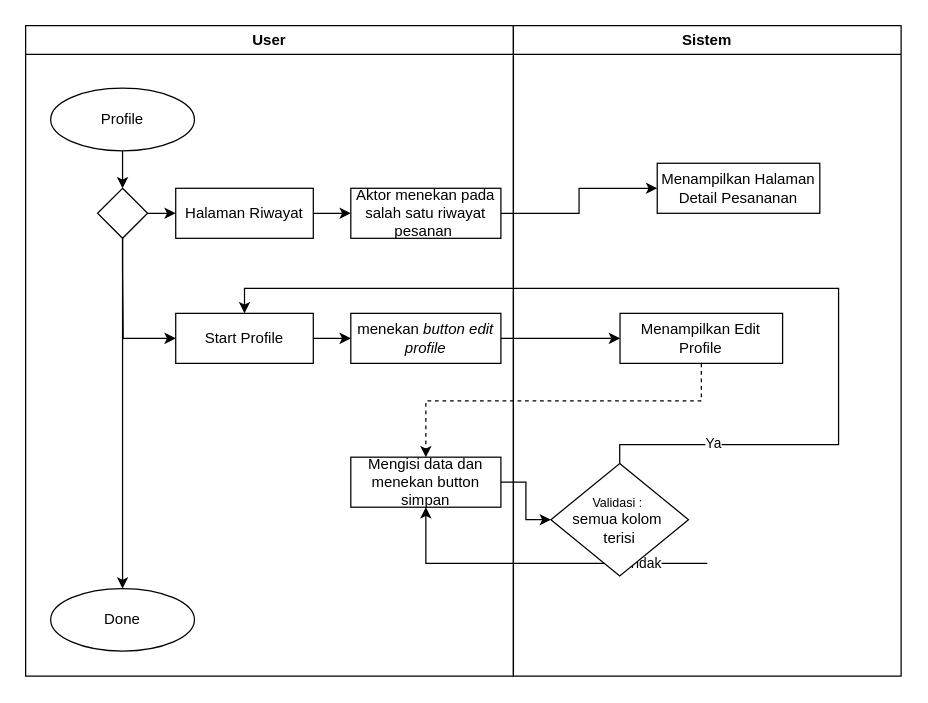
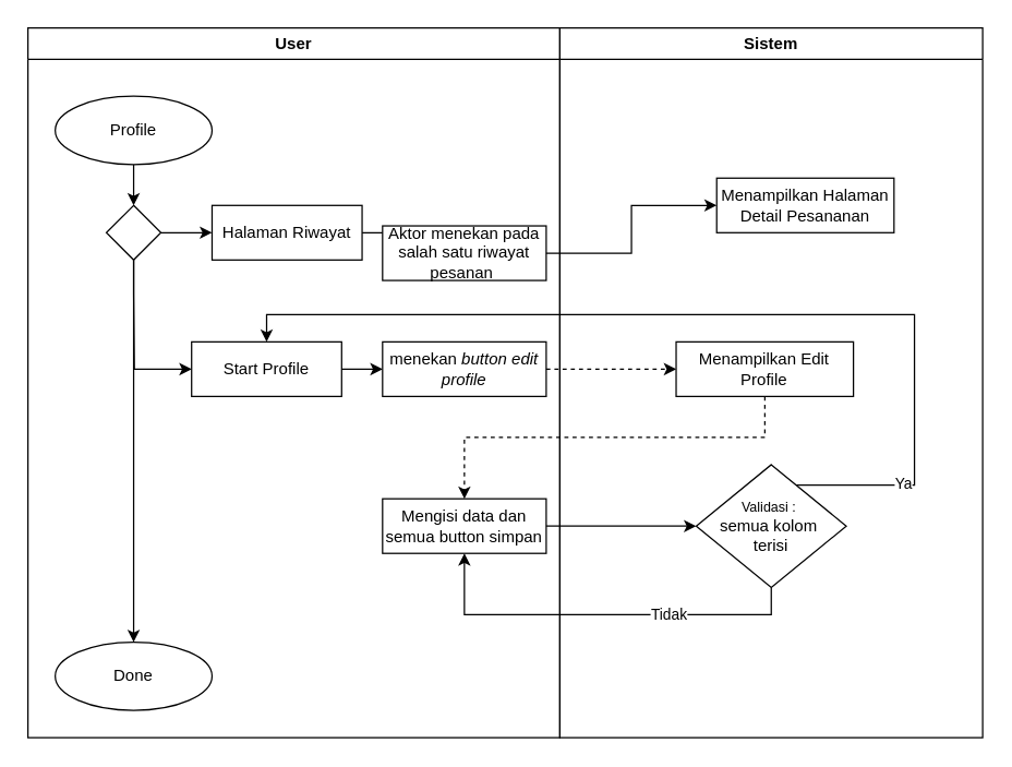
  <mxCell id="0" />
  <mxCell id="1" parent="0" />
  <mxCell id="2" value="User" style="swimlane;whiteSpace=wrap;html=1;" parent="1" vertex="1"><mxGeometry x="20" y="20" width="390" height="520" as="geometry"><mxRectangle x="140" y="520" width="140" height="30" as="alternateBounds" /></mxGeometry></mxCell>
  <mxCell id="3" style="edgeStyle=orthogonalEdgeStyle;rounded=0;orthogonalLoop=1;jettySize=auto;html=1;" parent="2" source="4" target="7" edge="1"><mxGeometry relative="1" as="geometry" /></mxCell>
  <mxCell id="4" value="Profile" style="ellipse;whiteSpace=wrap;html=1;" parent="2" vertex="1"><mxGeometry x="20" y="50" width="115" height="50" as="geometry" /></mxCell>
  <mxCell id="5" style="edgeStyle=orthogonalEdgeStyle;rounded=0;orthogonalLoop=1;jettySize=auto;html=1;entryX=0;entryY=0.5;entryDx=0;entryDy=0;" edge="1" parent="2" source="7" target="9"><mxGeometry relative="1" as="geometry" /></mxCell>
  <mxCell id="6" style="edgeStyle=orthogonalEdgeStyle;rounded=0;orthogonalLoop=1;jettySize=auto;html=1;" edge="1" parent="2" source="7" target="11"><mxGeometry relative="1" as="geometry" /></mxCell>
  <mxCell id="7" value="" style="rhombus;whiteSpace=wrap;html=1;" parent="2" vertex="1"><mxGeometry x="57.5" y="130" width="40" height="40" as="geometry" /></mxCell>
  <mxCell id="8" style="edgeStyle=orthogonalEdgeStyle;rounded=0;orthogonalLoop=1;jettySize=auto;html=1;" edge="1" parent="2" source="9" target="10"><mxGeometry relative="1" as="geometry" /></mxCell>
- <mxCell id="9" value="Halaman Riwayat" style="rounded=0;whiteSpace=wrap;html=1;" vertex="1" parent="2"><mxGeometry x="120" y="130" width="110" height="40" as="geometry" /></mxCell>
- <mxCell id="10" value="&lt;span style=&quot;line-height: 107%; font-family: Calibri, sans-serif;&quot; lang=&quot;SV&quot;&gt;&lt;font style=&quot;font-size: 12px;&quot;&gt;Aktor menekan pada salah satu riwayat pesanan&amp;nbsp;&lt;/font&gt;&lt;/span&gt;" style="rounded=0;whiteSpace=wrap;html=1;" vertex="1" parent="2"><mxGeometry x="260" y="130" width="120" height="40" as="geometry" /></mxCell>
+ <mxCell id="9" value="Halaman Riwayat" style="rounded=0;whiteSpace=wrap;html=1;" vertex="1" parent="2"><mxGeometry x="135" y="130" width="110" height="40" as="geometry" /></mxCell>
+ <mxCell id="10" value="&lt;span style=&quot;line-height: 107%; font-family: Calibri, sans-serif;&quot; lang=&quot;SV&quot;&gt;&lt;font style=&quot;font-size: 12px;&quot;&gt;Aktor menekan pada salah satu riwayat pesanan&amp;nbsp;&lt;/font&gt;&lt;/span&gt;" style="rounded=0;whiteSpace=wrap;html=1;" vertex="1" parent="2"><mxGeometry x="260" y="145" width="120" height="40" as="geometry" /></mxCell>
  <mxCell id="11" value="Done" style="ellipse;whiteSpace=wrap;html=1;" vertex="1" parent="2"><mxGeometry x="20" y="450" width="115" height="50" as="geometry" /></mxCell>
  <mxCell id="12" value="Sistem" style="swimlane;whiteSpace=wrap;html=1;" parent="1" vertex="1"><mxGeometry x="410" y="20" width="310" height="520" as="geometry" /></mxCell>
  <mxCell id="13" value="Menampilkan Halaman Detail Pesananan" style="rounded=0;whiteSpace=wrap;html=1;" vertex="1" parent="12"><mxGeometry x="115" y="110" width="130" height="40" as="geometry" /></mxCell>
  <mxCell id="14" value="Start Profile" style="rounded=0;whiteSpace=wrap;html=1;" vertex="1" parent="12"><mxGeometry x="-270" y="230" width="110" height="40" as="geometry" /></mxCell>
  <mxCell id="15" value="&lt;span style=&quot;font-family: Calibri, sans-serif;&quot; lang=&quot;SV&quot;&gt;&lt;font style=&quot;font-size: 12px;&quot;&gt;menekan &lt;i style=&quot;&quot;&gt;button&lt;/i&gt; &lt;i style=&quot;&quot;&gt;edit profile&lt;/i&gt;&lt;/font&gt;&lt;/span&gt;" style="rounded=0;whiteSpace=wrap;html=1;" vertex="1" parent="12"><mxGeometry x="-130" y="230" width="120" height="40" as="geometry" /></mxCell>
- <mxCell id="16" style="edgeStyle=orthogonalEdgeStyle;rounded=0;orthogonalLoop=1;jettySize=auto;html=1;entryX=0;entryY=0.5;entryDx=0;entryDy=0;" edge="1" parent="12" source="15" target="18"><mxGeometry relative="1" as="geometry" /></mxCell>
+ <mxCell id="16" style="edgeStyle=orthogonalEdgeStyle;rounded=0;orthogonalLoop=1;jettySize=auto;html=1;entryX=0;entryY=0.5;entryDx=0;entryDy=0;dashed=1;" edge="1" parent="12" source="15" target="18"><mxGeometry relative="1" as="geometry" /></mxCell>
  <mxCell id="17" style="edgeStyle=orthogonalEdgeStyle;rounded=0;orthogonalLoop=1;jettySize=auto;html=1;dashed=1;" edge="1" parent="12" source="18" target="25"><mxGeometry relative="1" as="geometry"><Array as="points"><mxPoint x="150" y="300" /><mxPoint x="-70" y="300" /></Array></mxGeometry></mxCell>
  <mxCell id="18" value="Menampilkan Edit Profile" style="rounded=0;whiteSpace=wrap;html=1;" vertex="1" parent="12"><mxGeometry x="85.25" y="230" width="130" height="40" as="geometry" /></mxCell>
  <mxCell id="19" style="edgeStyle=orthogonalEdgeStyle;rounded=0;orthogonalLoop=1;jettySize=auto;html=1;" edge="1" parent="12" source="14" target="15"><mxGeometry relative="1" as="geometry" /></mxCell>
  <mxCell id="20" style="edgeStyle=orthogonalEdgeStyle;rounded=0;orthogonalLoop=1;jettySize=auto;html=1;entryX=0.5;entryY=0;entryDx=0;entryDy=0;" edge="1" parent="12" source="24" target="14"><mxGeometry relative="1" as="geometry"><Array as="points"><mxPoint x="260" y="335" /><mxPoint x="260" y="210" /><mxPoint x="-215" y="210" /></Array></mxGeometry></mxCell>
  <mxCell id="21" value="Ya" style="edgeLabel;html=1;align=center;verticalAlign=middle;resizable=0;points=[];" vertex="1" connectable="0" parent="20"><mxGeometry x="-0.78" y="2" relative="1" as="geometry"><mxPoint as="offset" /></mxGeometry></mxCell>
  <mxCell id="22" style="edgeStyle=orthogonalEdgeStyle;rounded=0;orthogonalLoop=1;jettySize=auto;html=1;entryX=0.5;entryY=1;entryDx=0;entryDy=0;" edge="1" parent="12" source="24" target="25"><mxGeometry relative="1" as="geometry"><Array as="points"><mxPoint x="155" y="430" /><mxPoint x="-70" y="430" /></Array></mxGeometry></mxCell>
  <mxCell id="23" value="Tidak" style="edgeLabel;html=1;align=center;verticalAlign=middle;resizable=0;points=[];" vertex="1" connectable="0" parent="22"><mxGeometry x="-0.339" y="-1" relative="1" as="geometry"><mxPoint as="offset" /></mxGeometry></mxCell>
- <mxCell id="24" value="&lt;font style=&quot;font-size: 10px;&quot;&gt;Validasi :&amp;nbsp;&lt;/font&gt;&lt;div&gt;semua kolom&amp;nbsp;&lt;/div&gt;&lt;div&gt;terisi&lt;/div&gt;" style="rhombus;whiteSpace=wrap;html=1;" vertex="1" parent="12"><mxGeometry x="30" y="350" width="110" height="90" as="geometry" /></mxCell>
- <mxCell id="25" value="&lt;font face=&quot;Calibri, sans-serif&quot;&gt;Mengisi data dan menekan button simpan&lt;/font&gt;" style="rounded=0;whiteSpace=wrap;html=1;" vertex="1" parent="12"><mxGeometry x="-130" y="345" width="120" height="40" as="geometry" /></mxCell>
+ <mxCell id="24" value="&lt;font style=&quot;font-size: 10px;&quot;&gt;Validasi :&amp;nbsp;&lt;/font&gt;&lt;div&gt;semua kolom&amp;nbsp;&lt;/div&gt;&lt;div&gt;terisi&lt;/div&gt;" style="rhombus;whiteSpace=wrap;html=1;" vertex="1" parent="12"><mxGeometry x="100" y="320" width="110" height="90" as="geometry" /></mxCell>
+ <mxCell id="25" value="&lt;font face=&quot;Calibri, sans-serif&quot;&gt;Mengisi data dan semua button simpan&lt;/font&gt;" style="rounded=0;whiteSpace=wrap;html=1;" vertex="1" parent="12"><mxGeometry x="-130" y="345" width="120" height="40" as="geometry" /></mxCell>
  <mxCell id="26" style="edgeStyle=orthogonalEdgeStyle;rounded=0;orthogonalLoop=1;jettySize=auto;html=1;entryX=0;entryY=0.5;entryDx=0;entryDy=0;" edge="1" parent="12" source="25" target="24"><mxGeometry relative="1" as="geometry" /></mxCell>
  <mxCell id="27" style="edgeStyle=orthogonalEdgeStyle;rounded=0;orthogonalLoop=1;jettySize=auto;html=1;entryX=0;entryY=0.5;entryDx=0;entryDy=0;" edge="1" parent="1" source="10" target="13"><mxGeometry relative="1" as="geometry" /></mxCell>
  <mxCell id="28" style="edgeStyle=orthogonalEdgeStyle;rounded=0;orthogonalLoop=1;jettySize=auto;html=1;entryX=0;entryY=0.5;entryDx=0;entryDy=0;" edge="1" parent="1" source="7" target="14"><mxGeometry relative="1" as="geometry"><Array as="points"><mxPoint x="98" y="215" /><mxPoint x="98" y="260" /></Array></mxGeometry></mxCell>
